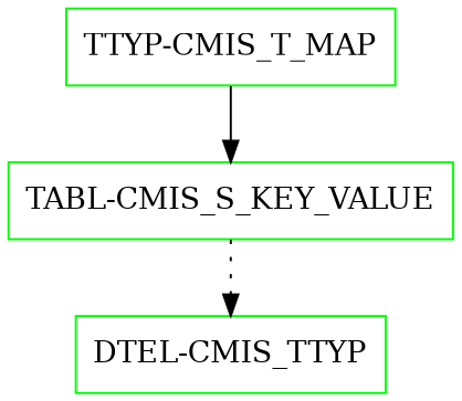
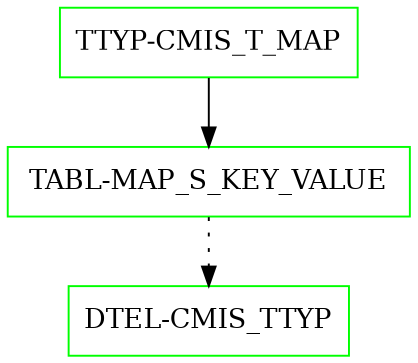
  digraph {
    node [color=green shape=box]
    "TTYP-CMIS_T_MAP"
-   "TABL-CMIS_S_KEY_VALUE"
+   "TABL-CMIS_S_KEY_VALUE" [label="TABL-MAP_S_KEY_VALUE"]
    n3 [label="DTEL-CMIS_TTYP"]
    "TTYP-CMIS_T_MAP" -> "TABL-CMIS_S_KEY_VALUE" [style=solid]
    "TABL-CMIS_S_KEY_VALUE" -> n3 [style=dotted]
  }
